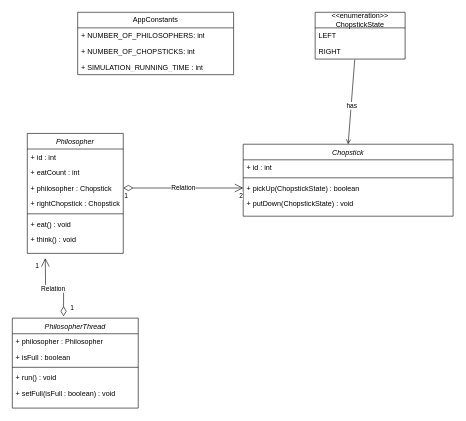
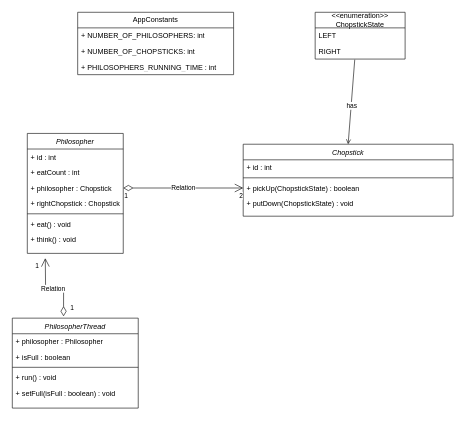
  <mxCell id="0" />
  <mxCell id="1" parent="0" />
  <mxCell id="2" value="Philosopher" style="swimlane;fontStyle=2;align=center;verticalAlign=top;childLayout=stackLayout;horizontal=1;startSize=26;horizontalStack=0;resizeParent=1;resizeLast=0;collapsible=1;marginBottom=0;rounded=0;shadow=0;strokeWidth=1;" parent="1" vertex="1"><mxGeometry x="45" y="222" width="160" height="200" as="geometry"><mxRectangle x="230" y="140" width="160" height="26" as="alternateBounds" /></mxGeometry></mxCell>
  <mxCell id="3" value="+ id : int" style="text;align=left;verticalAlign=top;spacingLeft=4;spacingRight=4;overflow=hidden;rotatable=0;points=[[0,0.5],[1,0.5]];portConstraint=eastwest;" parent="2" vertex="1"><mxGeometry y="26" width="160" height="26" as="geometry" /></mxCell>
  <mxCell id="4" value="+ eatCount : int" style="text;align=left;verticalAlign=top;spacingLeft=4;spacingRight=4;overflow=hidden;rotatable=0;points=[[0,0.5],[1,0.5]];portConstraint=eastwest;rounded=0;shadow=0;html=0;" parent="2" vertex="1"><mxGeometry y="52" width="160" height="26" as="geometry" /></mxCell>
  <mxCell id="5" value="+ philosopher : Chopstick" style="text;align=left;verticalAlign=top;spacingLeft=4;spacingRight=4;overflow=hidden;rotatable=0;points=[[0,0.5],[1,0.5]];portConstraint=eastwest;" parent="2" vertex="1"><mxGeometry y="78" width="160" height="26" as="geometry" /></mxCell>
  <mxCell id="6" value="+ rightChopstick : Chopstick" style="text;align=left;verticalAlign=top;spacingLeft=4;spacingRight=4;overflow=hidden;rotatable=0;points=[[0,0.5],[1,0.5]];portConstraint=eastwest;" parent="2" vertex="1"><mxGeometry y="104" width="160" height="26" as="geometry" /></mxCell>
  <mxCell id="7" value="" style="line;html=1;strokeWidth=1;align=left;verticalAlign=middle;spacingTop=-1;spacingLeft=3;spacingRight=3;rotatable=0;labelPosition=right;points=[];portConstraint=eastwest;" parent="2" vertex="1"><mxGeometry y="130" width="160" height="8" as="geometry" /></mxCell>
  <mxCell id="8" value="+ eat() : void" style="text;align=left;verticalAlign=top;spacingLeft=4;spacingRight=4;overflow=hidden;rotatable=0;points=[[0,0.5],[1,0.5]];portConstraint=eastwest;" parent="2" vertex="1"><mxGeometry y="138" width="160" height="26" as="geometry" /></mxCell>
  <mxCell id="9" value="+ think() : void" style="text;align=left;verticalAlign=top;spacingLeft=4;spacingRight=4;overflow=hidden;rotatable=0;points=[[0,0.5],[1,0.5]];portConstraint=eastwest;" parent="2" vertex="1"><mxGeometry y="164" width="160" height="36" as="geometry" /></mxCell>
  <mxCell id="10" value="AppConstants" style="swimlane;fontStyle=0;childLayout=stackLayout;horizontal=1;startSize=26;fillColor=none;horizontalStack=0;resizeParent=1;resizeParentMax=0;resizeLast=0;collapsible=1;marginBottom=0;whiteSpace=wrap;html=1;" parent="1" vertex="1"><mxGeometry x="129" y="20" width="260" height="104" as="geometry" /></mxCell>
  <mxCell id="11" value="+ NUMBER_OF_PHILOSOPHERS: int" style="text;strokeColor=none;fillColor=none;align=left;verticalAlign=top;spacingLeft=4;spacingRight=4;overflow=hidden;rotatable=0;points=[[0,0.5],[1,0.5]];portConstraint=eastwest;whiteSpace=wrap;html=1;" parent="10" vertex="1"><mxGeometry y="26" width="260" height="26" as="geometry" /></mxCell>
  <mxCell id="12" value="+ NUMBER_OF_CHOPSTICKS: int" style="text;strokeColor=none;fillColor=none;align=left;verticalAlign=top;spacingLeft=4;spacingRight=4;overflow=hidden;rotatable=0;points=[[0,0.5],[1,0.5]];portConstraint=eastwest;whiteSpace=wrap;html=1;" parent="10" vertex="1"><mxGeometry y="52" width="260" height="26" as="geometry" /></mxCell>
- <mxCell id="13" value="+ SIMULATION_RUNNING_TIME : int" style="text;strokeColor=none;fillColor=none;align=left;verticalAlign=top;spacingLeft=4;spacingRight=4;overflow=hidden;rotatable=0;points=[[0,0.5],[1,0.5]];portConstraint=eastwest;whiteSpace=wrap;html=1;" parent="10" vertex="1"><mxGeometry y="78" width="260" height="26" as="geometry" /></mxCell>
+ <mxCell id="13" value="+ PHILOSOPHERS_RUNNING_TIME : int" style="text;strokeColor=none;fillColor=none;align=left;verticalAlign=top;spacingLeft=4;spacingRight=4;overflow=hidden;rotatable=0;points=[[0,0.5],[1,0.5]];portConstraint=eastwest;whiteSpace=wrap;html=1;" parent="10" vertex="1"><mxGeometry y="78" width="260" height="26" as="geometry" /></mxCell>
  <mxCell id="14" value="&amp;lt;&amp;lt;enumeration&amp;gt;&amp;gt;&lt;br&gt;ChopstickState" style="swimlane;fontStyle=0;childLayout=stackLayout;horizontal=1;startSize=26;fillColor=none;horizontalStack=0;resizeParent=1;resizeParentMax=0;resizeLast=0;collapsible=1;marginBottom=0;whiteSpace=wrap;html=1;" parent="1" vertex="1"><mxGeometry x="525" y="20" width="150" height="78" as="geometry" /></mxCell>
  <mxCell id="15" value="LEFT" style="text;strokeColor=none;fillColor=none;align=left;verticalAlign=top;spacingLeft=4;spacingRight=4;overflow=hidden;rotatable=0;points=[[0,0.5],[1,0.5]];portConstraint=eastwest;whiteSpace=wrap;html=1;" parent="14" vertex="1"><mxGeometry y="26" width="150" height="26" as="geometry" /></mxCell>
  <mxCell id="16" value="RIGHT" style="text;strokeColor=none;fillColor=none;align=left;verticalAlign=top;spacingLeft=4;spacingRight=4;overflow=hidden;rotatable=0;points=[[0,0.5],[1,0.5]];portConstraint=eastwest;whiteSpace=wrap;html=1;" parent="14" vertex="1"><mxGeometry y="52" width="150" height="26" as="geometry" /></mxCell>
  <mxCell id="17" value="Chopstick" style="swimlane;fontStyle=2;align=center;verticalAlign=top;childLayout=stackLayout;horizontal=1;startSize=26;horizontalStack=0;resizeParent=1;resizeLast=0;collapsible=1;marginBottom=0;rounded=0;shadow=0;strokeWidth=1;" parent="1" vertex="1"><mxGeometry x="405" y="240" width="350" height="120" as="geometry"><mxRectangle x="230" y="140" width="160" height="26" as="alternateBounds" /></mxGeometry></mxCell>
  <mxCell id="18" value="+ id : int" style="text;align=left;verticalAlign=top;spacingLeft=4;spacingRight=4;overflow=hidden;rotatable=0;points=[[0,0.5],[1,0.5]];portConstraint=eastwest;" parent="17" vertex="1"><mxGeometry y="26" width="350" height="26" as="geometry" /></mxCell>
  <mxCell id="19" value="" style="line;html=1;strokeWidth=1;align=left;verticalAlign=middle;spacingTop=-1;spacingLeft=3;spacingRight=3;rotatable=0;labelPosition=right;points=[];portConstraint=eastwest;" parent="17" vertex="1"><mxGeometry y="52" width="350" height="8" as="geometry" /></mxCell>
  <mxCell id="20" value="+ pickUp(ChopstickState) : boolean" style="text;align=left;verticalAlign=top;spacingLeft=4;spacingRight=4;overflow=hidden;rotatable=0;points=[[0,0.5],[1,0.5]];portConstraint=eastwest;" parent="17" vertex="1"><mxGeometry y="60" width="350" height="26" as="geometry" /></mxCell>
  <mxCell id="21" value="+ putDown(ChopstickState) : void" style="text;align=left;verticalAlign=top;spacingLeft=4;spacingRight=4;overflow=hidden;rotatable=0;points=[[0,0.5],[1,0.5]];portConstraint=eastwest;" parent="17" vertex="1"><mxGeometry y="86" width="350" height="26" as="geometry" /></mxCell>
  <mxCell id="22" value="" style="endArrow=open;html=1;rounded=0;exitX=0.44;exitY=1.038;exitDx=0;exitDy=0;exitPerimeter=0;entryX=0.5;entryY=0;entryDx=0;entryDy=0;" parent="1" source="16" edge="1" target="17"><mxGeometry width="50" height="50" relative="1" as="geometry"><mxPoint x="565" y="200" as="sourcePoint" /><mxPoint x="645" y="150" as="targetPoint" /></mxGeometry></mxCell>
  <mxCell id="23" value="has" style="edgeLabel;html=1;align=center;verticalAlign=middle;resizable=0;points=[];" parent="22" vertex="1" connectable="0"><mxGeometry x="0.086" relative="1" as="geometry"><mxPoint as="offset" /></mxGeometry></mxCell>
  <mxCell id="24" value="Relation" style="endArrow=open;html=1;endSize=12;startArrow=diamondThin;startSize=14;startFill=0;edgeStyle=orthogonalEdgeStyle;rounded=0;exitX=1;exitY=0.5;exitDx=0;exitDy=0;" edge="1" parent="1" source="5"><mxGeometry relative="1" as="geometry"><mxPoint x="305" y="260" as="sourcePoint" /><mxPoint x="405" y="313" as="targetPoint" /></mxGeometry></mxCell>
  <mxCell id="25" value="1" style="edgeLabel;resizable=0;html=1;align=left;verticalAlign=top;" connectable="0" vertex="1" parent="24"><mxGeometry x="-1" relative="1" as="geometry" /></mxCell>
  <mxCell id="26" value="2" style="edgeLabel;resizable=0;html=1;align=right;verticalAlign=top;" connectable="0" vertex="1" parent="24"><mxGeometry x="1" relative="1" as="geometry" /></mxCell>
  <mxCell id="27" value="PhilosopherThread" style="swimlane;fontStyle=2;align=center;verticalAlign=top;childLayout=stackLayout;horizontal=1;startSize=26;horizontalStack=0;resizeParent=1;resizeLast=0;collapsible=1;marginBottom=0;rounded=0;shadow=0;strokeWidth=1;" vertex="1" parent="1"><mxGeometry x="20" y="530" width="210" height="150" as="geometry"><mxRectangle x="230" y="140" width="160" height="26" as="alternateBounds" /></mxGeometry></mxCell>
  <mxCell id="28" value="+ philosopher : Philosopher" style="text;align=left;verticalAlign=top;spacingLeft=4;spacingRight=4;overflow=hidden;rotatable=0;points=[[0,0.5],[1,0.5]];portConstraint=eastwest;" vertex="1" parent="27"><mxGeometry y="26" width="210" height="26" as="geometry" /></mxCell>
  <mxCell id="29" value="+ isFull : boolean" style="text;align=left;verticalAlign=top;spacingLeft=4;spacingRight=4;overflow=hidden;rotatable=0;points=[[0,0.5],[1,0.5]];portConstraint=eastwest;rounded=0;shadow=0;html=0;" vertex="1" parent="27"><mxGeometry y="52" width="210" height="26" as="geometry" /></mxCell>
  <mxCell id="30" value="" style="line;html=1;strokeWidth=1;align=left;verticalAlign=middle;spacingTop=-1;spacingLeft=3;spacingRight=3;rotatable=0;labelPosition=right;points=[];portConstraint=eastwest;" vertex="1" parent="27"><mxGeometry y="78" width="210" height="8" as="geometry" /></mxCell>
  <mxCell id="31" value="+ run() : void" style="text;align=left;verticalAlign=top;spacingLeft=4;spacingRight=4;overflow=hidden;rotatable=0;points=[[0,0.5],[1,0.5]];portConstraint=eastwest;" vertex="1" parent="27"><mxGeometry y="86" width="210" height="26" as="geometry" /></mxCell>
  <mxCell id="32" value="+ setFull(isFull : boolean) : void" style="text;align=left;verticalAlign=top;spacingLeft=4;spacingRight=4;overflow=hidden;rotatable=0;points=[[0,0.5],[1,0.5]];portConstraint=eastwest;" vertex="1" parent="27"><mxGeometry y="112" width="210" height="26" as="geometry" /></mxCell>
  <mxCell id="33" value="Relation" style="endArrow=open;html=1;endSize=12;startArrow=diamondThin;startSize=14;startFill=0;edgeStyle=orthogonalEdgeStyle;rounded=0;exitX=0.407;exitY=-0.02;exitDx=0;exitDy=0;exitPerimeter=0;" edge="1" parent="1" source="27"><mxGeometry relative="1" as="geometry"><mxPoint x="215" y="450" as="sourcePoint" /><mxPoint x="75" y="430" as="targetPoint" /></mxGeometry></mxCell>
  <mxCell id="34" value="1" style="edgeLabel;resizable=0;html=1;align=left;verticalAlign=top;" connectable="0" vertex="1" parent="33"><mxGeometry x="-1" relative="1" as="geometry"><mxPoint x="10" y="-27" as="offset" /></mxGeometry></mxCell>
  <mxCell id="35" value="1" style="edgeLabel;resizable=0;html=1;align=right;verticalAlign=top;" connectable="0" vertex="1" parent="33"><mxGeometry x="1" relative="1" as="geometry"><mxPoint x="-10" as="offset" /></mxGeometry></mxCell>
